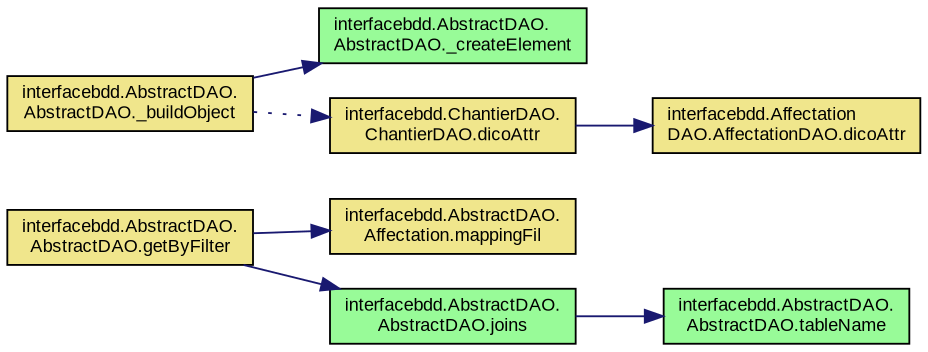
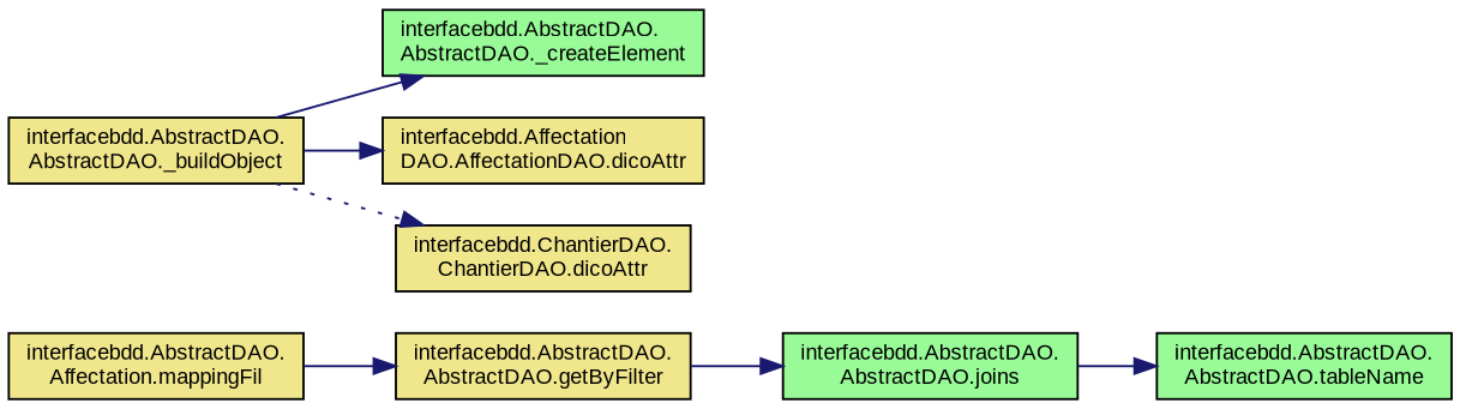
  digraph {
    fontname="Liberation Sans"
    rankdir=LR
    node [color=black fillcolor=khaki fontname="Liberation Sans" fontsize=10 shape=record style=filled]
    edge [color=midnightblue fontname="Liberation Sans" fontsize=10 labelfontname=Helvetica labelfontsize=10 style=solid]
    n1 [fontcolor=black height=0.2 label="interfacebdd.AbstractDAO.\lAbstractDAO.getByFilter" width=0.4]
    n2 [height=0.2 label="interfacebdd.AbstractDAO.\lAffectation.mappingFil" width=0.4]
    n3 [fillcolor=palegreen height=0.2 label="interfacebdd.AbstractDAO.\lAbstractDAO.joins" width=0.4]
    n4 [fillcolor=palegreen height=0.2 label="interfacebdd.AbstractDAO.\lAbstractDAO.tableName" width=0.4]
    n5 [height=0.2 label="interfacebdd.AbstractDAO.\lAbstractDAO._buildObject" width=0.4]
    n6 [fillcolor=palegreen height=0.2 label="interfacebdd.AbstractDAO.\lAbstractDAO._createElement" width=0.4]
    n7 [height=0.2 label="interfacebdd.Affectation\lDAO.AffectationDAO.dicoAttr" width=0.4]
    n8 [height=0.2 label="interfacebdd.ChantierDAO.\lChantierDAO.dicoAttr" width=0.4]
-   n1 -> n2
+   n2 -> n1
    n1 -> n3
    n3 -> n4
    n5 -> n6
-   n8 -> n7
+   n5 -> n7
    n5 -> n8 [style=dotted]
  }
